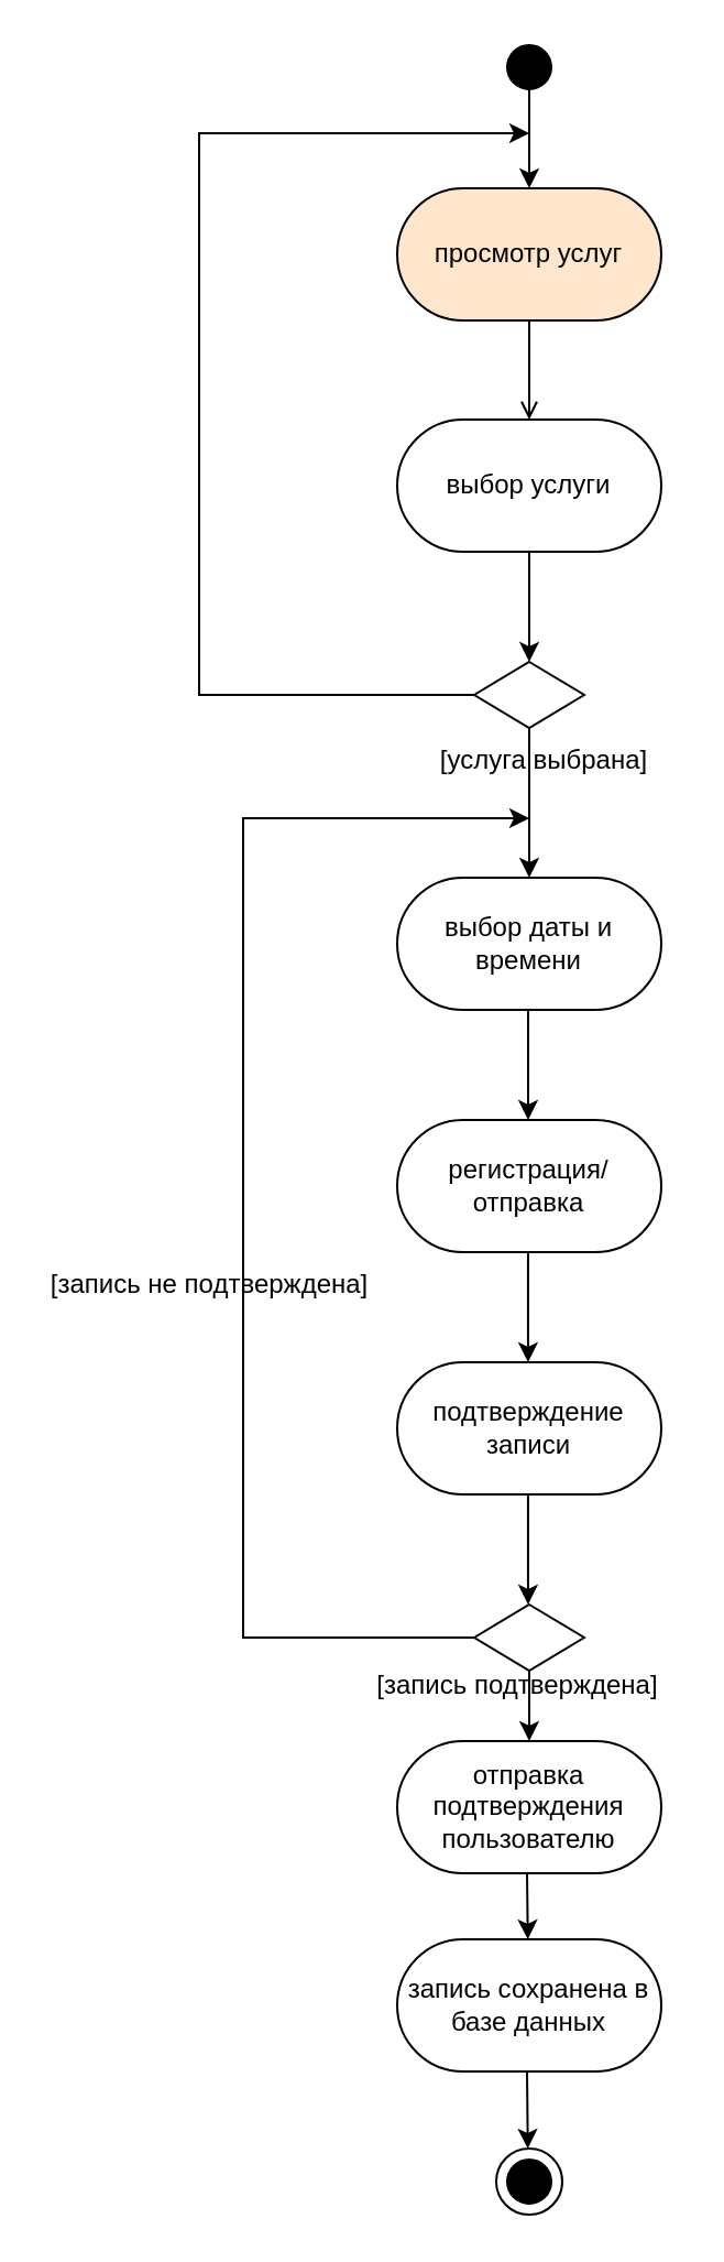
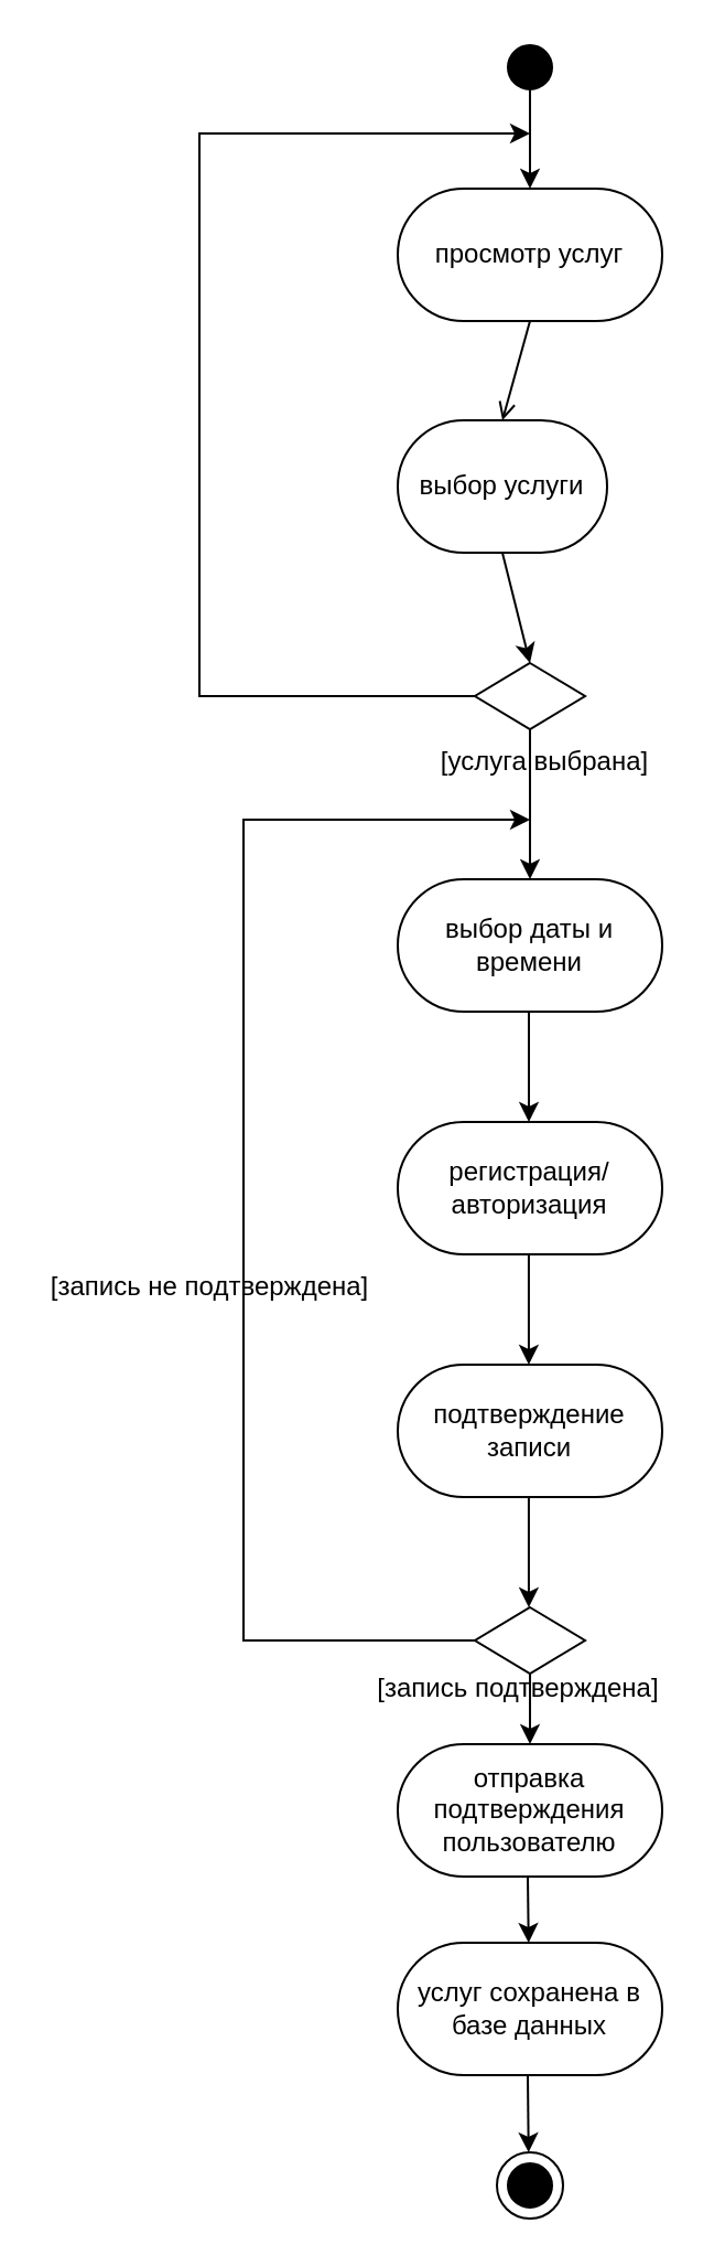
  <mxCell id="0" />
  <mxCell id="1" parent="0" />
  <mxCell id="2" value="" style="ellipse;whiteSpace=wrap;html=1;aspect=fixed;fillColor=#000000;" parent="1" vertex="1"><mxGeometry x="230" y="20" width="20" height="20" as="geometry" /></mxCell>
- <mxCell id="3" value="просмотр услуг" style="rounded=1;whiteSpace=wrap;html=1;arcSize=50;fillColor=#ffe6cc;" vertex="1" parent="1"><mxGeometry x="180" y="85" width="120" height="60" as="geometry" /></mxCell>
- <mxCell id="4" value="запись сохранена в базе данных" style="rounded=1;whiteSpace=wrap;html=1;arcSize=50;" vertex="1" parent="1"><mxGeometry x="180" y="880" width="120" height="60" as="geometry" /></mxCell>
+ <mxCell id="3" value="просмотр услуг" style="rounded=1;whiteSpace=wrap;html=1;arcSize=50;" vertex="1" parent="1"><mxGeometry x="180" y="85" width="120" height="60" as="geometry" /></mxCell>
+ <mxCell id="4" value="услуг сохранена в базе данных" style="rounded=1;whiteSpace=wrap;html=1;arcSize=50;" vertex="1" parent="1"><mxGeometry x="180" y="880" width="120" height="60" as="geometry" /></mxCell>
  <mxCell id="5" value="отправка подтверждения пользователю" style="rounded=1;whiteSpace=wrap;html=1;arcSize=50;" vertex="1" parent="1"><mxGeometry x="180" y="790" width="120" height="60" as="geometry" /></mxCell>
  <mxCell id="6" value="подтверждение записи" style="rounded=1;whiteSpace=wrap;html=1;arcSize=50;" vertex="1" parent="1"><mxGeometry x="180" y="618" width="120" height="60" as="geometry" /></mxCell>
- <mxCell id="7" value="регистрация/отправка" style="rounded=1;whiteSpace=wrap;html=1;arcSize=50;" vertex="1" parent="1"><mxGeometry x="180" y="508" width="120" height="60" as="geometry" /></mxCell>
+ <mxCell id="7" value="регистрация/авторизация" style="rounded=1;whiteSpace=wrap;html=1;arcSize=50;" vertex="1" parent="1"><mxGeometry x="180" y="508" width="120" height="60" as="geometry" /></mxCell>
  <mxCell id="8" value="выбор даты и времени" style="rounded=1;whiteSpace=wrap;html=1;arcSize=50;" vertex="1" parent="1"><mxGeometry x="180" y="398" width="120" height="60" as="geometry" /></mxCell>
- <mxCell id="9" value="выбор услуги" style="rounded=1;whiteSpace=wrap;html=1;arcSize=50;" vertex="1" parent="1"><mxGeometry x="180" y="190" width="120" height="60" as="geometry" /></mxCell>
+ <mxCell id="9" value="выбор услуги" style="rounded=1;whiteSpace=wrap;html=1;arcSize=50;" vertex="1" parent="1"><mxGeometry x="180" y="190" width="95" height="60" as="geometry" /></mxCell>
  <mxCell id="10" value="" style="endArrow=classic;html=1;rounded=0;exitX=0.5;exitY=1;exitDx=0;exitDy=0;entryX=0.5;entryY=0;entryDx=0;entryDy=0;" edge="1" parent="1" source="9" target="13"><mxGeometry width="50" height="50" relative="1" as="geometry"><mxPoint x="240" y="290" as="sourcePoint" /><mxPoint x="240" y="290" as="targetPoint" /></mxGeometry></mxCell>
  <mxCell id="11" value="" style="endArrow=open;html=1;rounded=0;exitX=0.5;exitY=1;exitDx=0;exitDy=0;entryX=0.5;entryY=0;entryDx=0;entryDy=0;" edge="1" parent="1" source="3" target="9"><mxGeometry width="50" height="50" relative="1" as="geometry"><mxPoint x="130" y="280" as="sourcePoint" /><mxPoint x="180" y="230" as="targetPoint" /></mxGeometry></mxCell>
  <mxCell id="12" value="" style="endArrow=classic;html=1;rounded=0;exitX=0.5;exitY=1;exitDx=0;exitDy=0;entryX=0.5;entryY=0;entryDx=0;entryDy=0;" edge="1" parent="1" source="2" target="3"><mxGeometry width="50" height="50" relative="1" as="geometry"><mxPoint x="130" y="280" as="sourcePoint" /><mxPoint x="180" y="230" as="targetPoint" /></mxGeometry></mxCell>
  <mxCell id="13" value="" style="rhombus;whiteSpace=wrap;html=1;" vertex="1" parent="1"><mxGeometry x="215" y="300" width="50" height="30" as="geometry" /></mxCell>
  <mxCell id="14" value="" style="endArrow=classic;html=1;rounded=0;exitX=0;exitY=0.5;exitDx=0;exitDy=0;" edge="1" parent="1" source="13"><mxGeometry width="50" height="50" relative="1" as="geometry"><mxPoint x="130" y="280" as="sourcePoint" /><mxPoint x="240" y="60" as="targetPoint" /><Array as="points"><mxPoint x="90" y="315" /><mxPoint x="90" y="60" /></Array></mxGeometry></mxCell>
  <mxCell id="15" value="" style="endArrow=classic;html=1;rounded=0;exitX=0.5;exitY=1;exitDx=0;exitDy=0;entryX=0.5;entryY=0;entryDx=0;entryDy=0;" edge="1" parent="1" source="13" target="8"><mxGeometry width="50" height="50" relative="1" as="geometry"><mxPoint x="240" y="358" as="sourcePoint" /><mxPoint x="240" y="448" as="targetPoint" /></mxGeometry></mxCell>
  <mxCell id="16" value="[услуга выбрана]" style="text;html=1;strokeColor=none;fillColor=none;align=center;verticalAlign=middle;whiteSpace=wrap;rounded=0;" vertex="1" parent="1"><mxGeometry x="187" y="330" width="120" height="30" as="geometry" /></mxCell>
  <mxCell id="17" value="" style="endArrow=classic;html=1;rounded=0;exitX=0.5;exitY=1;exitDx=0;exitDy=0;entryX=0.5;entryY=0;entryDx=0;entryDy=0;" edge="1" parent="1"><mxGeometry width="50" height="50" relative="1" as="geometry"><mxPoint x="239.5" y="458" as="sourcePoint" /><mxPoint x="239.5" y="508" as="targetPoint" /></mxGeometry></mxCell>
  <mxCell id="18" value="" style="endArrow=classic;html=1;rounded=0;exitX=0.5;exitY=1;exitDx=0;exitDy=0;entryX=0.5;entryY=0;entryDx=0;entryDy=0;" edge="1" parent="1"><mxGeometry width="50" height="50" relative="1" as="geometry"><mxPoint x="239.47" y="568" as="sourcePoint" /><mxPoint x="239.47" y="618" as="targetPoint" /></mxGeometry></mxCell>
  <mxCell id="19" value="" style="endArrow=classic;html=1;rounded=0;exitX=0.5;exitY=1;exitDx=0;exitDy=0;entryX=0.5;entryY=0;entryDx=0;entryDy=0;" edge="1" parent="1"><mxGeometry width="50" height="50" relative="1" as="geometry"><mxPoint x="239.47" y="678" as="sourcePoint" /><mxPoint x="239.47" y="728" as="targetPoint" /></mxGeometry></mxCell>
  <mxCell id="20" value="" style="rhombus;whiteSpace=wrap;html=1;" vertex="1" parent="1"><mxGeometry x="215" y="728" width="50" height="30" as="geometry" /></mxCell>
  <mxCell id="21" value="" style="endArrow=classic;html=1;rounded=0;exitX=0;exitY=0.5;exitDx=0;exitDy=0;" edge="1" parent="1" source="20"><mxGeometry width="50" height="50" relative="1" as="geometry"><mxPoint x="360" y="758" as="sourcePoint" /><mxPoint x="240" y="371" as="targetPoint" /><Array as="points"><mxPoint x="110" y="743" /><mxPoint x="110" y="371" /></Array></mxGeometry></mxCell>
  <mxCell id="22" value="" style="endArrow=classic;html=1;rounded=0;exitX=0.5;exitY=1;exitDx=0;exitDy=0;entryX=0.5;entryY=0;entryDx=0;entryDy=0;" edge="1" parent="1" source="20" target="5"><mxGeometry width="50" height="50" relative="1" as="geometry"><mxPoint x="249.47" y="688" as="sourcePoint" /><mxPoint x="249.47" y="738" as="targetPoint" /></mxGeometry></mxCell>
  <mxCell id="23" value="" style="ellipse;whiteSpace=wrap;html=1;aspect=fixed;" vertex="1" parent="1"><mxGeometry x="225" y="975" width="30" height="30" as="geometry" /></mxCell>
  <mxCell id="24" value="" style="ellipse;whiteSpace=wrap;html=1;aspect=fixed;strokeColor=#000000;fillColor=#000000;" vertex="1" parent="1"><mxGeometry x="230" y="980" width="20" height="20" as="geometry" /></mxCell>
  <mxCell id="25" value="" style="endArrow=classic;html=1;rounded=0;entryX=0.5;entryY=0;entryDx=0;entryDy=0;" edge="1" parent="1"><mxGeometry width="50" height="50" relative="1" as="geometry"><mxPoint x="239" y="940" as="sourcePoint" /><mxPoint x="239.37" y="975" as="targetPoint" /></mxGeometry></mxCell>
  <mxCell id="26" value="" style="endArrow=classic;html=1;rounded=0;entryX=0.5;entryY=0;entryDx=0;entryDy=0;" edge="1" parent="1"><mxGeometry width="50" height="50" relative="1" as="geometry"><mxPoint x="239" y="850" as="sourcePoint" /><mxPoint x="239.37" y="880" as="targetPoint" /></mxGeometry></mxCell>
  <mxCell id="27" value="[запись подтверждена]" style="text;html=1;strokeColor=none;fillColor=none;align=center;verticalAlign=middle;whiteSpace=wrap;rounded=0;" vertex="1" parent="1"><mxGeometry x="170" y="750" width="130" height="30" as="geometry" /></mxCell>
  <mxCell id="28" value="[запись не подтверждена]" style="text;html=1;strokeColor=none;fillColor=none;align=center;verticalAlign=middle;whiteSpace=wrap;rounded=0;" vertex="1" parent="1"><mxGeometry x="20" y="568" width="150" height="30" as="geometry" /></mxCell>
